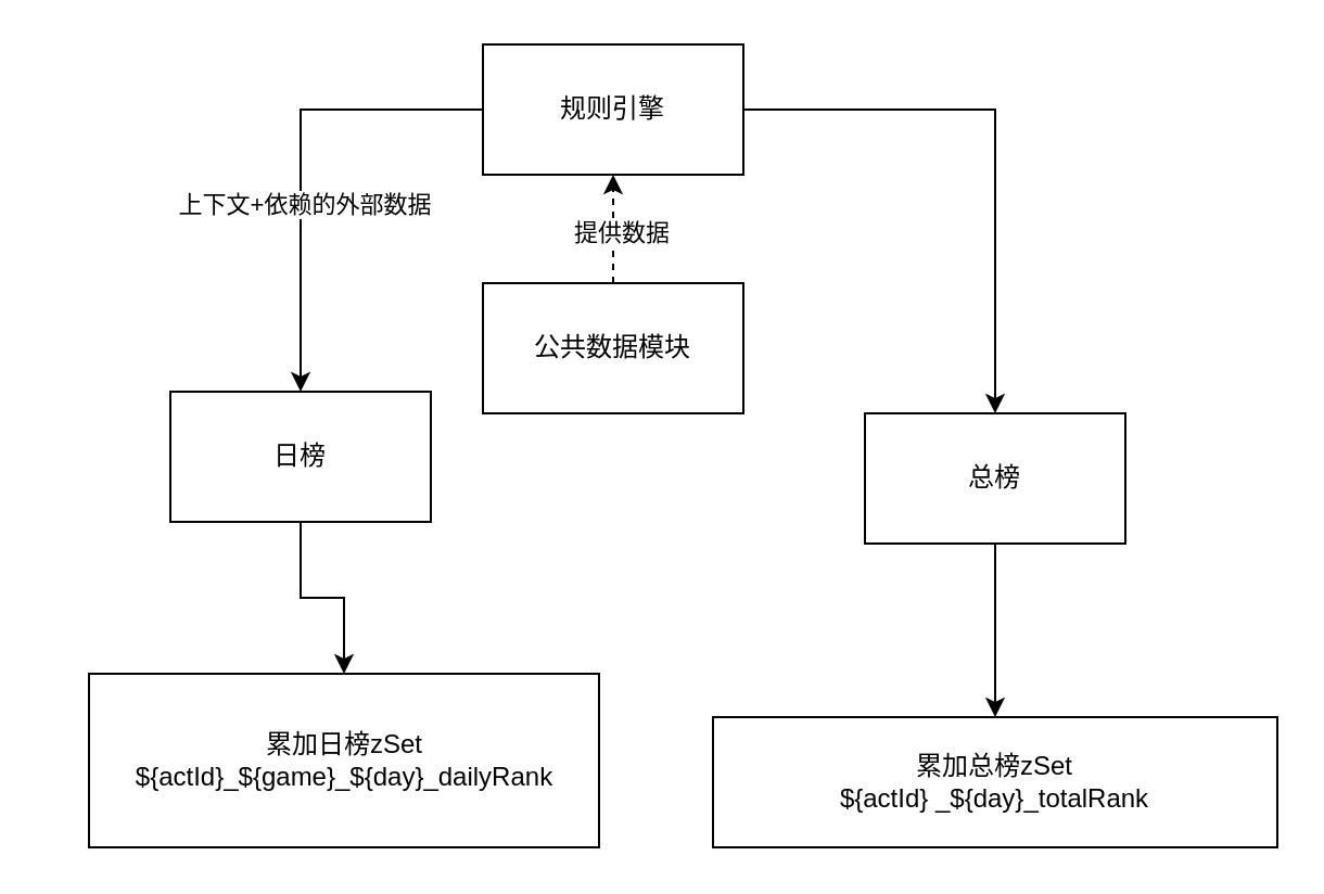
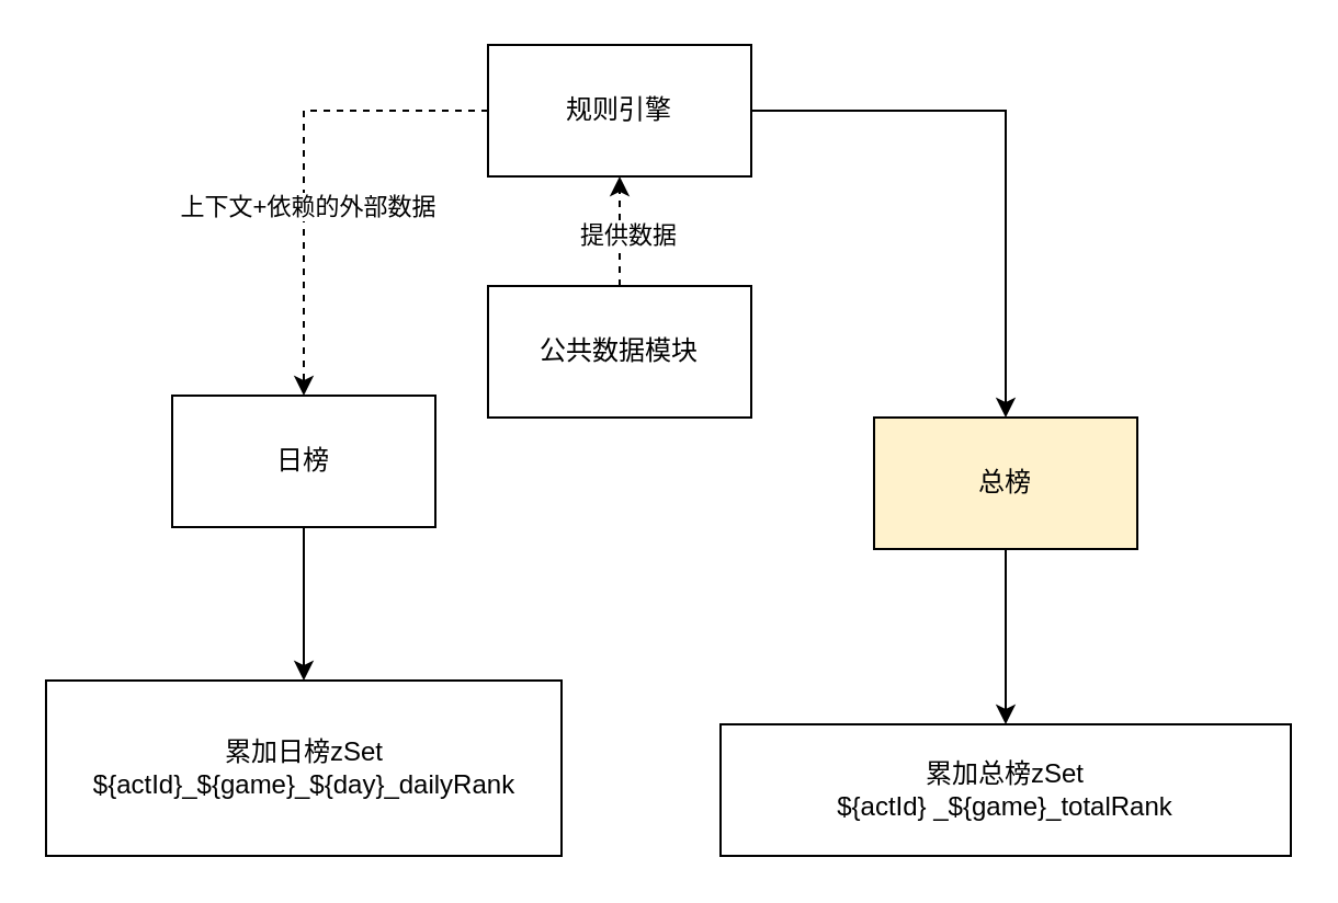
  <mxCell id="0" />
  <mxCell id="1" parent="0" />
- <mxCell id="2" style="edgeStyle=orthogonalEdgeStyle;rounded=0;orthogonalLoop=1;jettySize=auto;html=1;entryX=0.5;entryY=0;entryDx=0;entryDy=0;" parent="1" source="5" target="7" edge="1"><mxGeometry relative="1" as="geometry" /></mxCell>
+ <mxCell id="2" style="edgeStyle=orthogonalEdgeStyle;rounded=0;orthogonalLoop=1;jettySize=auto;html=1;entryX=0.5;entryY=0;entryDx=0;entryDy=0;dashed=1;" parent="1" source="5" target="7" edge="1"><mxGeometry relative="1" as="geometry" /></mxCell>
  <mxCell id="3" value="上下文+依赖的外部数据" style="edgeLabel;html=1;align=center;verticalAlign=middle;resizable=0;points=[];" parent="2" vertex="1" connectable="0"><mxGeometry x="0.187" y="1" relative="1" as="geometry"><mxPoint as="offset" /></mxGeometry></mxCell>
  <mxCell id="4" style="edgeStyle=orthogonalEdgeStyle;rounded=0;orthogonalLoop=1;jettySize=auto;html=1;entryX=0.5;entryY=0;entryDx=0;entryDy=0;" parent="1" source="5" target="9" edge="1"><mxGeometry relative="1" as="geometry" /></mxCell>
  <mxCell id="5" value="规则引擎" style="rounded=0;whiteSpace=wrap;html=1;" parent="1" vertex="1"><mxGeometry x="222" y="20" width="120" height="60" as="geometry" /></mxCell>
  <mxCell id="6" style="edgeStyle=orthogonalEdgeStyle;rounded=0;orthogonalLoop=1;jettySize=auto;html=1;" parent="1" source="7" target="13" edge="1"><mxGeometry relative="1" as="geometry" /></mxCell>
  <mxCell id="7" value="日榜" style="rounded=0;whiteSpace=wrap;html=1;" parent="1" vertex="1"><mxGeometry x="78" y="180" width="120" height="60" as="geometry" /></mxCell>
  <mxCell id="8" value="" style="edgeStyle=orthogonalEdgeStyle;rounded=0;orthogonalLoop=1;jettySize=auto;html=1;" parent="1" source="9" target="14" edge="1"><mxGeometry relative="1" as="geometry" /></mxCell>
- <mxCell id="9" value="总榜" style="rounded=0;whiteSpace=wrap;html=1;" parent="1" vertex="1"><mxGeometry x="398" y="190" width="120" height="60" as="geometry" /></mxCell>
+ <mxCell id="9" value="总榜" style="rounded=0;whiteSpace=wrap;html=1;fillColor=#fff2cc;" parent="1" vertex="1"><mxGeometry x="398" y="190" width="120" height="60" as="geometry" /></mxCell>
  <mxCell id="10" value="" style="edgeStyle=orthogonalEdgeStyle;rounded=0;orthogonalLoop=1;jettySize=auto;html=1;dashed=1;" parent="1" source="12" target="5" edge="1"><mxGeometry relative="1" as="geometry" /></mxCell>
  <mxCell id="11" value="提供数据" style="edgeLabel;html=1;align=center;verticalAlign=middle;resizable=0;points=[];" parent="10" vertex="1" connectable="0"><mxGeometry x="-0.038" y="-3" relative="1" as="geometry"><mxPoint as="offset" /></mxGeometry></mxCell>
  <mxCell id="12" value="公共数据模块" style="rounded=0;whiteSpace=wrap;html=1;" parent="1" vertex="1"><mxGeometry x="222" y="130" width="120" height="60" as="geometry" /></mxCell>
- <mxCell id="13" value="累加日榜zSet&lt;br&gt;${actId}_${game}_${day}_dailyRank" style="rounded=0;whiteSpace=wrap;html=1;" parent="1" vertex="1"><mxGeometry x="40.5" y="310" width="235" height="80" as="geometry" /></mxCell>
- <mxCell id="14" value="累加总榜zSet&lt;br&gt;${actId} _${day}_totalRank" style="rounded=0;whiteSpace=wrap;html=1;" parent="1" vertex="1"><mxGeometry x="328" y="330" width="260" height="60" as="geometry" /></mxCell>
+ <mxCell id="13" value="累加日榜zSet&lt;br&gt;${actId}_${game}_${day}_dailyRank" style="rounded=0;whiteSpace=wrap;html=1;" parent="1" vertex="1"><mxGeometry x="20.5" y="310" width="235" height="80" as="geometry" /></mxCell>
+ <mxCell id="14" value="累加总榜zSet&lt;br&gt;${actId} _${game}_totalRank" style="rounded=0;whiteSpace=wrap;html=1;" parent="1" vertex="1"><mxGeometry x="328" y="330" width="260" height="60" as="geometry" /></mxCell>
